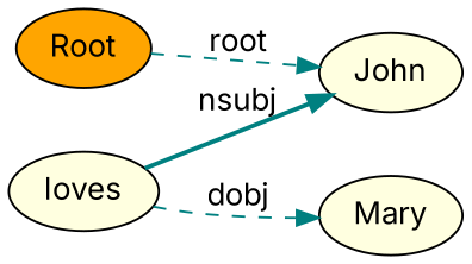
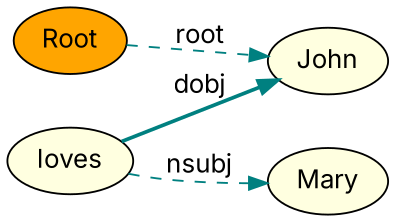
  digraph {
    fontname=Inter
    rankdir=LR
    node [fillcolor=lightyellow fontname=Inter style=filled]
    edge [color=teal fontname=Inter style=dashed]
    Root [fillcolor=orange]
    John
    loves
    Mary
    Root -> John [label=root]
-   loves -> John [label=nsubj style=bold]
-   loves -> Mary [label=dobj]
+   loves -> John [label=dobj style=bold]
+   loves -> Mary [label=nsubj]
  }
